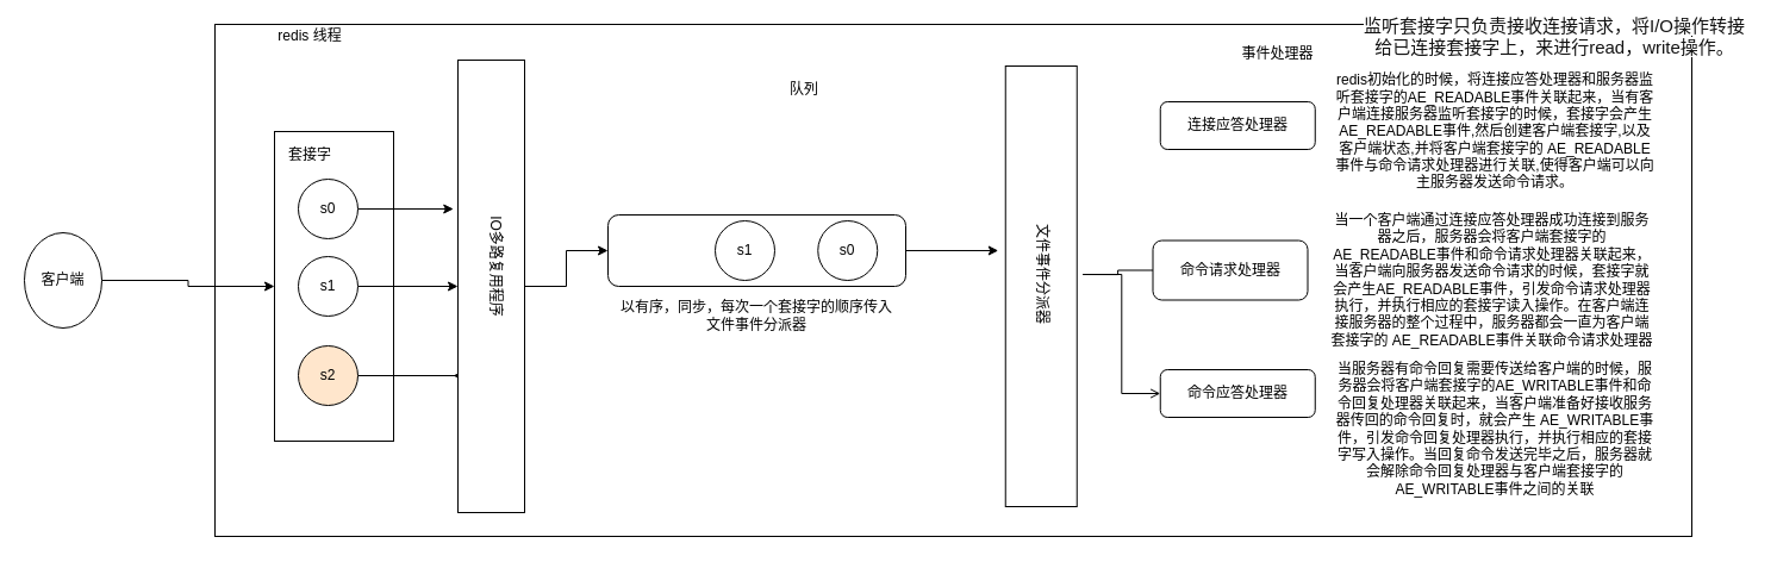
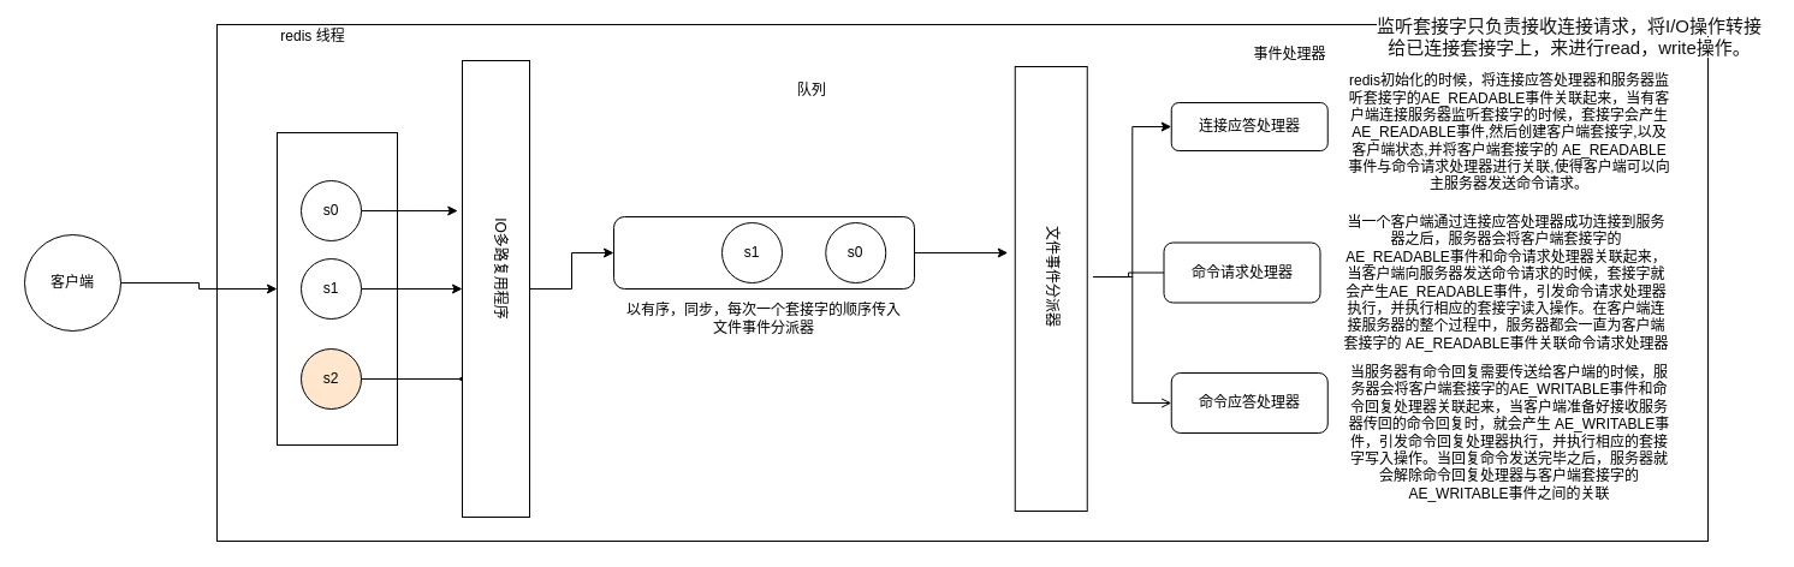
  <mxCell id="0" />
  <mxCell id="1" parent="0" />
  <mxCell id="2" value="" style="rounded=0;whiteSpace=wrap;html=1;" vertex="1" parent="1"><mxGeometry x="180" y="20" width="1240" height="430" as="geometry" /></mxCell>
  <mxCell id="3" value="redis 线程" style="text;html=1;strokeColor=none;fillColor=none;align=center;verticalAlign=middle;whiteSpace=wrap;rounded=0;" vertex="1" parent="1"><mxGeometry x="230" y="20" width="60" height="20" as="geometry" /></mxCell>
  <mxCell id="4" value="" style="rounded=0;whiteSpace=wrap;html=1;direction=south;" vertex="1" parent="1"><mxGeometry x="230" y="110" width="100" height="260" as="geometry" /></mxCell>
- <mxCell id="5" value="套接字" style="text;html=1;strokeColor=none;fillColor=none;align=center;verticalAlign=middle;whiteSpace=wrap;rounded=0;" vertex="1" parent="1"><mxGeometry x="240" y="120" width="40" height="20" as="geometry" /></mxCell>
  <mxCell id="6" style="edgeStyle=orthogonalEdgeStyle;rounded=0;orthogonalLoop=1;jettySize=auto;html=1;exitX=1;exitY=0.5;exitDx=0;exitDy=0;entryX=0.329;entryY=1.067;entryDx=0;entryDy=0;entryPerimeter=0;" edge="1" parent="1" source="7" target="13"><mxGeometry relative="1" as="geometry" /></mxCell>
  <mxCell id="7" value="s0" style="ellipse;whiteSpace=wrap;html=1;aspect=fixed;" vertex="1" parent="1"><mxGeometry x="250" y="150" width="50" height="50" as="geometry" /></mxCell>
  <mxCell id="8" style="edgeStyle=orthogonalEdgeStyle;rounded=0;orthogonalLoop=1;jettySize=auto;html=1;exitX=1;exitY=0.5;exitDx=0;exitDy=0;entryX=0.5;entryY=1;entryDx=0;entryDy=0;" edge="1" parent="1" source="9" target="13"><mxGeometry relative="1" as="geometry" /></mxCell>
  <mxCell id="9" value="s1" style="ellipse;whiteSpace=wrap;html=1;aspect=fixed;" vertex="1" parent="1"><mxGeometry x="250" y="215" width="50" height="50" as="geometry" /></mxCell>
  <mxCell id="10" value="" style="edgeStyle=orthogonalEdgeStyle;rounded=0;orthogonalLoop=1;jettySize=auto;html=1;" edge="1" parent="1" source="11"><mxGeometry relative="1" as="geometry"><mxPoint x="380" y="315" as="targetPoint" /><Array as="points"><mxPoint x="416" y="315" /></Array></mxGeometry></mxCell>
  <mxCell id="11" value="s2" style="ellipse;whiteSpace=wrap;html=1;aspect=fixed;fillColor=#ffe6cc;" vertex="1" parent="1"><mxGeometry x="250" y="290" width="50" height="50" as="geometry" /></mxCell>
  <mxCell id="12" style="edgeStyle=orthogonalEdgeStyle;rounded=0;orthogonalLoop=1;jettySize=auto;html=1;" edge="1" parent="1" source="13" target="16"><mxGeometry relative="1" as="geometry" /></mxCell>
  <mxCell id="13" value="" style="rounded=0;whiteSpace=wrap;html=1;direction=south;" vertex="1" parent="1"><mxGeometry x="384" y="50" width="56" height="380" as="geometry" /></mxCell>
  <mxCell id="14" value="IO多路复用程序" style="text;html=1;strokeColor=none;fillColor=none;align=center;verticalAlign=middle;whiteSpace=wrap;rounded=0;rotation=90;" vertex="1" parent="1"><mxGeometry x="282.5" y="201.5" width="266" height="43" as="geometry" /></mxCell>
  <mxCell id="15" style="edgeStyle=orthogonalEdgeStyle;rounded=0;orthogonalLoop=1;jettySize=auto;html=1;exitX=1;exitY=0.5;exitDx=0;exitDy=0;entryX=0.431;entryY=1.052;entryDx=0;entryDy=0;entryPerimeter=0;" edge="1" parent="1" source="16" target="22"><mxGeometry relative="1" as="geometry" /></mxCell>
  <mxCell id="16" value="" style="rounded=1;whiteSpace=wrap;html=1;" vertex="1" parent="1"><mxGeometry x="510" y="180" width="250" height="60" as="geometry" /></mxCell>
  <mxCell id="17" value="队列" style="text;html=1;strokeColor=none;fillColor=none;align=center;verticalAlign=middle;whiteSpace=wrap;rounded=0;" vertex="1" parent="1"><mxGeometry x="655" y="65" width="40" height="20" as="geometry" /></mxCell>
  <mxCell id="18" value="" style="rounded=0;whiteSpace=wrap;html=1;direction=south;" vertex="1" parent="1"><mxGeometry x="843.75" y="55" width="60" height="370" as="geometry" /></mxCell>
+ <mxCell id="19" style="edgeStyle=orthogonalEdgeStyle;rounded=0;orthogonalLoop=1;jettySize=auto;html=1;exitX=0.5;exitY=0;exitDx=0;exitDy=0;" edge="1" parent="1" source="22" target="23"><mxGeometry relative="1" as="geometry" /></mxCell>
  <mxCell id="20" style="edgeStyle=orthogonalEdgeStyle;rounded=0;orthogonalLoop=1;jettySize=auto;html=1;endArrow=none;" edge="1" parent="1" source="22" target="25"><mxGeometry relative="1" as="geometry" /></mxCell>
  <mxCell id="21" style="edgeStyle=orthogonalEdgeStyle;rounded=0;orthogonalLoop=1;jettySize=auto;html=1;exitX=0.5;exitY=0;exitDx=0;exitDy=0;endArrow=open;" edge="1" parent="1" source="22" target="26"><mxGeometry relative="1" as="geometry" /></mxCell>
  <mxCell id="22" value="文件事件分派器" style="text;html=1;strokeColor=none;fillColor=none;align=center;verticalAlign=middle;whiteSpace=wrap;rounded=0;rotation=90;" vertex="1" parent="1"><mxGeometry x="730" y="196.25" width="290" height="67.5" as="geometry" /></mxCell>
  <mxCell id="23" value="连接应答处理器" style="rounded=1;whiteSpace=wrap;html=1;" vertex="1" parent="1"><mxGeometry x="973.75" y="85" width="130" height="40" as="geometry" /></mxCell>
  <mxCell id="24" value="事件处理器" style="text;html=1;strokeColor=none;fillColor=none;align=center;verticalAlign=middle;whiteSpace=wrap;rounded=0;" vertex="1" parent="1"><mxGeometry x="1040" y="35" width="65" height="20" as="geometry" /></mxCell>
  <mxCell id="25" value="命令请求处理器" style="rounded=1;whiteSpace=wrap;html=1;" vertex="1" parent="1"><mxGeometry x="967.5" y="201.5" width="130" height="50" as="geometry" /></mxCell>
- <mxCell id="26" value="命令应答处理器" style="rounded=1;whiteSpace=wrap;html=1;" vertex="1" parent="1"><mxGeometry x="973.75" y="310" width="130" height="40" as="geometry" /></mxCell>
+ <mxCell id="26" value="命令应答处理器" style="rounded=1;whiteSpace=wrap;html=1;" vertex="1" parent="1"><mxGeometry x="973.75" y="310" width="130" height="50" as="geometry" /></mxCell>
  <mxCell id="27" value="s0" style="ellipse;whiteSpace=wrap;html=1;aspect=fixed;" vertex="1" parent="1"><mxGeometry x="686.25" y="185" width="50" height="50" as="geometry" /></mxCell>
  <mxCell id="28" value="s1" style="ellipse;whiteSpace=wrap;html=1;aspect=fixed;" vertex="1" parent="1"><mxGeometry x="600" y="185" width="50" height="50" as="geometry" /></mxCell>
  <mxCell id="29" value="以有序，同步，每次一个套接字的顺序传入文件事件分派器" style="text;html=1;strokeColor=none;fillColor=none;align=center;verticalAlign=middle;whiteSpace=wrap;rounded=0;" vertex="1" parent="1"><mxGeometry x="520" y="255" width="230" height="20" as="geometry" /></mxCell>
  <mxCell id="30" value="redis初始化的时候，将连接应答处理器和服务器监听套接字的AE_READABLE事件关联起来，当有客户端连接服务器监听套接字的时候，套接字会产生AE_READABLE事件,然后创建客户端套接字,以及客户端状态,并将客户端套接字的 AE_READABLE事件与命令请求处理器进行关联,使得客户端可以向主服务器发送命令请求。" style="text;html=1;strokeColor=none;fillColor=none;align=center;verticalAlign=middle;whiteSpace=wrap;rounded=0;" vertex="1" parent="1"><mxGeometry x="1120" y="100" width="270" height="20" as="geometry" /></mxCell>
  <mxCell id="31" value="&lt;span style=&quot;color: rgb(18 , 18 , 18) ; font-family: , &amp;#34;blinkmacsystemfont&amp;#34; , &amp;#34;helvetica neue&amp;#34; , &amp;#34;pingfang sc&amp;#34; , &amp;#34;microsoft yahei&amp;#34; , &amp;#34;source han sans sc&amp;#34; , &amp;#34;noto sans cjk sc&amp;#34; , &amp;#34;wenquanyi micro hei&amp;#34; , sans-serif ; font-size: 15px ; background-color: rgb(255 , 255 , 255)&quot;&gt;监听套接字只负责接收连接请求，将I/O操作转接给已连接套接字上，来进行read，write操作。&lt;/span&gt;" style="text;html=1;strokeColor=none;fillColor=none;align=center;verticalAlign=middle;whiteSpace=wrap;rounded=0;" vertex="1" parent="1"><mxGeometry x="1140" y="20" width="330" height="20" as="geometry" /></mxCell>
  <mxCell id="32" style="edgeStyle=orthogonalEdgeStyle;rounded=0;orthogonalLoop=1;jettySize=auto;html=1;" edge="1" parent="1" source="33" target="4"><mxGeometry relative="1" as="geometry" /></mxCell>
- <mxCell id="33" value="客户端&lt;br&gt;" style="ellipse;whiteSpace=wrap;html=1;aspect=fixed;" vertex="1" parent="1"><mxGeometry x="20" y="195" width="65" height="80" as="geometry" /></mxCell>
+ <mxCell id="33" value="客户端&lt;br&gt;" style="ellipse;whiteSpace=wrap;html=1;aspect=fixed;" vertex="1" parent="1"><mxGeometry x="20" y="195" width="80" height="80" as="geometry" /></mxCell>
  <mxCell id="34" value="当一个客户端通过连接应答处理器成功连接到服务器之后，服务器会将客户端套接字的 AE_READABLE事件和命令请求处理器关联起来，当客户端向服务器发送命令请求的时候，套接字就会产生AE_READABLE事件，引发命令请求处理器执行，并执行相应的套接字读入操作。在客户端连接服务器的整个过程中，服务器都会一直为客户端套接字的 AE_READABLE事件关联命令请求处理器" style="text;html=1;strokeColor=none;fillColor=none;align=center;verticalAlign=middle;whiteSpace=wrap;rounded=0;" vertex="1" parent="1"><mxGeometry x="1115" y="224.5" width="275" height="20" as="geometry" /></mxCell>
  <mxCell id="35" value="当服务器有命令回复需要传送给客户端的时候，服务器会将客户端套接字的AE_WRITABLE事件和命令回复处理器关联起来，当客户端准备好接收服务器传回的命令回复时，就会产生 AE_WRITABLE事件，引发命令回复处理器执行，并执行相应的套接字写入操作。当回复命令发送完毕之后，服务器就会解除命令回复处理器与客户端套接字的AE_WRITABLE事件之间的关联" style="text;html=1;strokeColor=none;fillColor=none;align=center;verticalAlign=middle;whiteSpace=wrap;rounded=0;" vertex="1" parent="1"><mxGeometry x="1120" y="350" width="270" height="20" as="geometry" /></mxCell>
